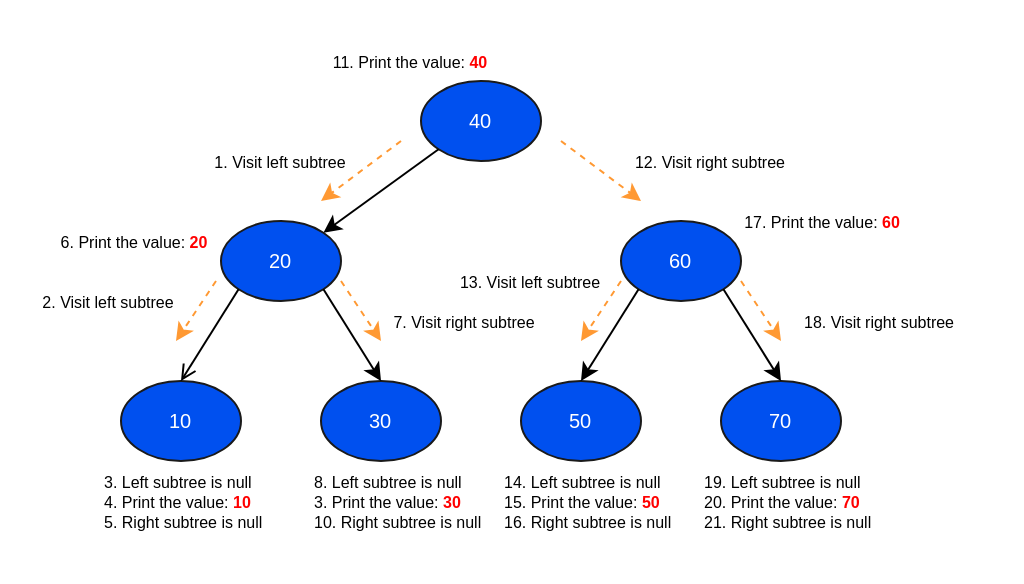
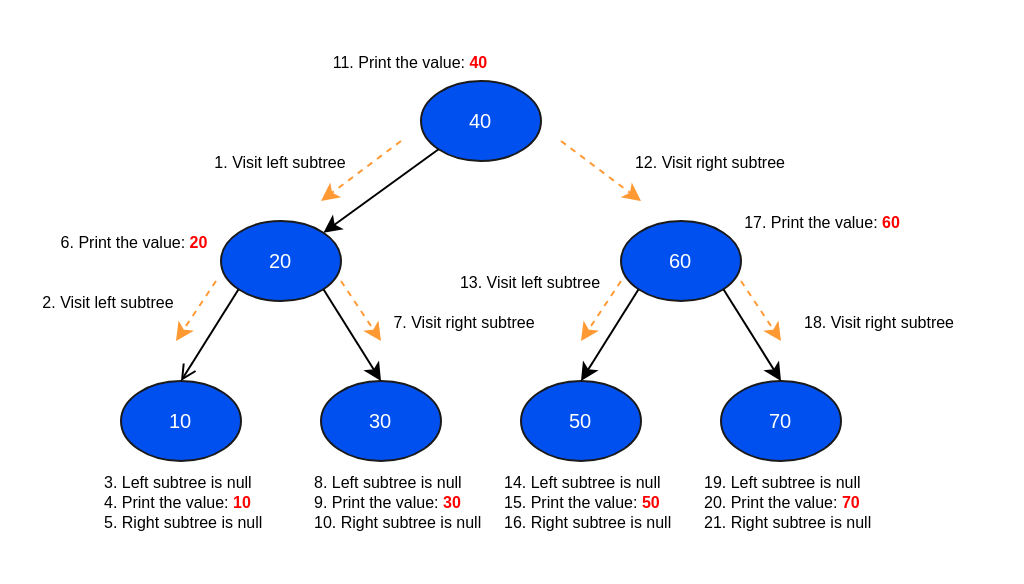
  <mxCell id="0" />
  <mxCell id="1" parent="0" />
  <mxCell id="2" value="&lt;font style=&quot;font-size: 10px;&quot;&gt;40&lt;/font&gt;" style="ellipse;whiteSpace=wrap;html=1;fillColor=#0050ef;strokeColor=#1A1A1A;fontColor=#ffffff;fontSize=10;" vertex="1" parent="1"><mxGeometry x="210" y="40" width="60" height="40" as="geometry" /></mxCell>
  <mxCell id="3" value="&lt;font style=&quot;font-size: 10px;&quot;&gt;60&lt;/font&gt;" style="ellipse;whiteSpace=wrap;html=1;fillColor=#0050ef;strokeColor=#1A1A1A;fontColor=#ffffff;fontSize=10;" vertex="1" parent="1"><mxGeometry x="310" y="110" width="60" height="40" as="geometry" /></mxCell>
  <mxCell id="4" value="&lt;font style=&quot;font-size: 10px;&quot;&gt;20&lt;/font&gt;" style="ellipse;whiteSpace=wrap;html=1;fillColor=#0050ef;strokeColor=#1A1A1A;fontColor=#ffffff;fontSize=10;" vertex="1" parent="1"><mxGeometry x="110" y="110" width="60" height="40" as="geometry" /></mxCell>
  <mxCell id="5" value="" style="endArrow=classic;html=1;entryX=1;entryY=0;entryDx=0;entryDy=0;exitX=0;exitY=1;exitDx=0;exitDy=0;" edge="1" parent="1" source="2" target="4"><mxGeometry width="50" height="50" relative="1" as="geometry"><mxPoint x="311.213" y="84.142" as="sourcePoint" /><mxPoint x="368.787" y="125.858" as="targetPoint" /></mxGeometry></mxCell>
  <mxCell id="6" value="&lt;font style=&quot;font-size: 10px;&quot;&gt;10&lt;/font&gt;" style="ellipse;whiteSpace=wrap;html=1;fillColor=#0050ef;strokeColor=#1A1A1A;fontColor=#ffffff;gradientColor=none;shadow=0;fontSize=10;" vertex="1" parent="1"><mxGeometry x="60" y="190" width="60" height="40" as="geometry" /></mxCell>
  <mxCell id="7" value="&lt;font style=&quot;font-size: 10px;&quot;&gt;30&lt;/font&gt;" style="ellipse;whiteSpace=wrap;html=1;fillColor=#0050ef;strokeColor=#1A1A1A;fontColor=#ffffff;fontSize=10;" vertex="1" parent="1"><mxGeometry x="160" y="190" width="60" height="40" as="geometry" /></mxCell>
  <mxCell id="8" value="&lt;font style=&quot;font-size: 10px;&quot;&gt;50&lt;/font&gt;" style="ellipse;whiteSpace=wrap;html=1;fillColor=#0050ef;strokeColor=#1A1A1A;fontColor=#ffffff;fontSize=10;" vertex="1" parent="1"><mxGeometry x="260" y="190" width="60" height="40" as="geometry" /></mxCell>
  <mxCell id="9" value="&lt;font style=&quot;font-size: 10px;&quot;&gt;70&lt;/font&gt;" style="ellipse;whiteSpace=wrap;html=1;fillColor=#0050ef;strokeColor=#1A1A1A;fontColor=#ffffff;fontSize=10;" vertex="1" parent="1"><mxGeometry x="360" y="190" width="60" height="40" as="geometry" /></mxCell>
  <mxCell id="10" value="" style="endArrow=open;html=1;exitX=0;exitY=1;exitDx=0;exitDy=0;entryX=0.5;entryY=0;entryDx=0;entryDy=0;" edge="1" parent="1" source="4" target="6"><mxGeometry width="50" height="50" relative="1" as="geometry"><mxPoint x="177.577" y="150.002" as="sourcePoint" /><mxPoint x="120" y="192" as="targetPoint" /></mxGeometry></mxCell>
  <mxCell id="11" value="" style="endArrow=classic;html=1;exitX=1;exitY=1;exitDx=0;exitDy=0;entryX=0.5;entryY=0;entryDx=0;entryDy=0;" edge="1" parent="1" source="4" target="7"><mxGeometry width="50" height="50" relative="1" as="geometry"><mxPoint x="168.787" y="154.142" as="sourcePoint" /><mxPoint x="130" y="202" as="targetPoint" /></mxGeometry></mxCell>
  <mxCell id="12" value="" style="endArrow=classic;html=1;exitX=0;exitY=1;exitDx=0;exitDy=0;entryX=0.5;entryY=0;entryDx=0;entryDy=0;" edge="1" parent="1" source="3" target="8"><mxGeometry width="50" height="50" relative="1" as="geometry"><mxPoint x="191.213" y="154.142" as="sourcePoint" /><mxPoint x="230" y="200" as="targetPoint" /></mxGeometry></mxCell>
  <mxCell id="13" value="" style="endArrow=classic;html=1;exitX=1;exitY=1;exitDx=0;exitDy=0;entryX=0.5;entryY=0;entryDx=0;entryDy=0;" edge="1" parent="1" source="3" target="9"><mxGeometry width="50" height="50" relative="1" as="geometry"><mxPoint x="308.787" y="154.142" as="sourcePoint" /><mxPoint x="300" y="200" as="targetPoint" /></mxGeometry></mxCell>
  <mxCell id="14" value="" style="endArrow=classic;html=1;entryX=1;entryY=0;entryDx=0;entryDy=0;dashed=1;fillColor=#f0a30a;strokeColor=#FF9933;" edge="1" parent="1"><mxGeometry width="50" height="50" relative="1" as="geometry"><mxPoint x="200" y="70" as="sourcePoint" /><mxPoint x="160.003" y="99.998" as="targetPoint" /></mxGeometry></mxCell>
  <mxCell id="15" value="" style="endArrow=classic;html=1;dashed=1;fillColor=#f0a30a;strokeColor=#FF9933;" edge="1" parent="1"><mxGeometry width="50" height="50" relative="1" as="geometry"><mxPoint x="280" y="70" as="sourcePoint" /><mxPoint x="320" y="100" as="targetPoint" /></mxGeometry></mxCell>
  <mxCell id="16" value="" style="endArrow=classic;html=1;dashed=1;fillColor=#f0a30a;strokeColor=#FF9933;" edge="1" parent="1"><mxGeometry width="50" height="50" relative="1" as="geometry"><mxPoint x="107.5" y="140" as="sourcePoint" /><mxPoint x="87.5" y="170" as="targetPoint" /></mxGeometry></mxCell>
  <mxCell id="17" value="" style="endArrow=classic;html=1;dashed=1;fillColor=#f0a30a;strokeColor=#FF9933;" edge="1" parent="1"><mxGeometry width="50" height="50" relative="1" as="geometry"><mxPoint x="170" y="140" as="sourcePoint" /><mxPoint x="190" y="170" as="targetPoint" /></mxGeometry></mxCell>
  <mxCell id="18" value="" style="endArrow=classic;html=1;dashed=1;fillColor=#f0a30a;strokeColor=#FF9933;" edge="1" parent="1"><mxGeometry width="50" height="50" relative="1" as="geometry"><mxPoint x="370" y="140" as="sourcePoint" /><mxPoint x="390" y="170" as="targetPoint" /></mxGeometry></mxCell>
  <mxCell id="19" value="" style="endArrow=classic;html=1;dashed=1;fillColor=#f0a30a;strokeColor=#FF9933;" edge="1" parent="1"><mxGeometry width="50" height="50" relative="1" as="geometry"><mxPoint x="310" y="140" as="sourcePoint" /><mxPoint x="290" y="170" as="targetPoint" /></mxGeometry></mxCell>
  <mxCell id="20" value="&lt;font style=&quot;font-size: 8px&quot;&gt;1. &lt;/font&gt;&lt;font style=&quot;font-size: 8px&quot;&gt;Visit left subtree&lt;/font&gt;" style="text;html=1;strokeColor=none;fillColor=none;align=center;verticalAlign=middle;whiteSpace=wrap;rounded=0;shadow=0;fontColor=#000000;" vertex="1" parent="1"><mxGeometry x="106.25" y="70" width="67.5" height="20" as="geometry" /></mxCell>
  <mxCell id="21" value="&lt;font style=&quot;font-size: 8px&quot;&gt;2. &lt;/font&gt;&lt;font style=&quot;font-size: 8px&quot;&gt;Visit left subtree&lt;/font&gt;" style="text;html=1;strokeColor=none;fillColor=none;align=center;verticalAlign=middle;whiteSpace=wrap;rounded=0;shadow=0;fontColor=#000000;" vertex="1" parent="1"><mxGeometry x="20" y="140" width="67.5" height="20" as="geometry" /></mxCell>
  <mxCell id="22" value="&lt;font style=&quot;font-size: 8px&quot;&gt;3. &lt;/font&gt;&lt;font style=&quot;font-size: 8px&quot;&gt;Left subtree is null&lt;/font&gt;" style="text;html=1;strokeColor=none;fillColor=none;align=left;verticalAlign=middle;whiteSpace=wrap;rounded=0;shadow=0;fontColor=#000000;" vertex="1" parent="1"><mxGeometry x="50" y="230" width="80" height="20" as="geometry" /></mxCell>
  <mxCell id="23" value="&lt;font style=&quot;font-size: 8px&quot;&gt;5. &lt;/font&gt;&lt;font style=&quot;font-size: 8px&quot;&gt;Right&lt;/font&gt;&lt;font style=&quot;font-size: 8px&quot;&gt;&amp;nbsp;subtree is null&lt;/font&gt;" style="text;html=1;strokeColor=none;fillColor=none;align=left;verticalAlign=middle;whiteSpace=wrap;rounded=0;shadow=0;fontColor=#000000;" vertex="1" parent="1"><mxGeometry x="50" y="250" width="90" height="20" as="geometry" /></mxCell>
  <mxCell id="24" value="&lt;font style=&quot;font-size: 8px&quot;&gt;4.&amp;nbsp;&lt;/font&gt;&lt;font style=&quot;font-size: 8px&quot;&gt;Print the value: &lt;b&gt;&lt;font color=&quot;#ff0000&quot;&gt;10&lt;/font&gt;&lt;/b&gt;&lt;/font&gt;" style="text;html=1;strokeColor=none;fillColor=none;align=left;verticalAlign=middle;whiteSpace=wrap;rounded=0;shadow=0;fontColor=#000000;" vertex="1" parent="1"><mxGeometry x="50" y="240" width="90" height="20" as="geometry" /></mxCell>
  <mxCell id="25" value="&lt;font style=&quot;font-size: 8px&quot;&gt;7. &lt;/font&gt;&lt;font style=&quot;font-size: 8px&quot;&gt;Visit right subtree&lt;/font&gt;" style="text;html=1;strokeColor=none;fillColor=none;align=center;verticalAlign=middle;whiteSpace=wrap;rounded=0;shadow=0;fontColor=#000000;" vertex="1" parent="1"><mxGeometry x="193.75" y="150" width="76.25" height="20" as="geometry" /></mxCell>
  <mxCell id="26" value="&lt;font style=&quot;font-size: 8px&quot;&gt;6. &lt;/font&gt;&lt;font style=&quot;font-size: 8px&quot;&gt;Print the value: &lt;b&gt;&lt;font color=&quot;#ff0000&quot;&gt;20&lt;/font&gt;&lt;/b&gt;&lt;/font&gt;" style="text;html=1;strokeColor=none;fillColor=none;align=center;verticalAlign=middle;whiteSpace=wrap;rounded=0;shadow=0;fontColor=#000000;" vertex="1" parent="1"><mxGeometry x="23.75" y="110" width="86.25" height="20" as="geometry" /></mxCell>
  <mxCell id="27" value="&lt;font style=&quot;font-size: 8px&quot;&gt;12. &lt;/font&gt;&lt;font style=&quot;font-size: 8px&quot;&gt;Visit right subtree&lt;/font&gt;" style="text;html=1;strokeColor=none;fillColor=none;align=center;verticalAlign=middle;whiteSpace=wrap;rounded=0;shadow=0;fontColor=#000000;" vertex="1" parent="1"><mxGeometry x="310" y="70" width="90" height="20" as="geometry" /></mxCell>
  <mxCell id="28" value="&lt;font style=&quot;font-size: 8px&quot;&gt;13. &lt;/font&gt;&lt;font style=&quot;font-size: 8px&quot;&gt;Visit left subtree&lt;/font&gt;" style="text;html=1;strokeColor=none;fillColor=none;align=center;verticalAlign=middle;whiteSpace=wrap;rounded=0;shadow=0;fontColor=#000000;" vertex="1" parent="1"><mxGeometry x="220" y="130" width="90" height="20" as="geometry" /></mxCell>
  <mxCell id="29" value="&lt;font style=&quot;font-size: 8px&quot;&gt;14. &lt;/font&gt;&lt;font style=&quot;font-size: 8px&quot;&gt;Left subtree is null&lt;/font&gt;" style="text;html=1;strokeColor=none;fillColor=none;align=left;verticalAlign=middle;whiteSpace=wrap;rounded=0;shadow=0;fontColor=#000000;" vertex="1" parent="1"><mxGeometry x="250" y="230" width="90" height="20" as="geometry" /></mxCell>
  <mxCell id="30" value="&lt;font style=&quot;font-size: 8px&quot;&gt;16. &lt;/font&gt;&lt;font style=&quot;font-size: 8px&quot;&gt;Right&lt;/font&gt;&lt;font style=&quot;font-size: 8px&quot;&gt;&amp;nbsp;subtree is null&lt;/font&gt;" style="text;html=1;strokeColor=none;fillColor=none;align=left;verticalAlign=middle;whiteSpace=wrap;rounded=0;shadow=0;fontColor=#000000;" vertex="1" parent="1"><mxGeometry x="250" y="250" width="90" height="20" as="geometry" /></mxCell>
  <mxCell id="31" value="&lt;font style=&quot;font-size: 8px&quot;&gt;15.&amp;nbsp;&lt;/font&gt;&lt;font style=&quot;font-size: 8px&quot;&gt;Print the value: &lt;b&gt;&lt;font color=&quot;#ff0000&quot;&gt;50&lt;/font&gt;&lt;/b&gt;&lt;/font&gt;" style="text;html=1;strokeColor=none;fillColor=none;align=left;verticalAlign=middle;whiteSpace=wrap;rounded=0;shadow=0;fontColor=#000000;" vertex="1" parent="1"><mxGeometry x="250" y="240" width="90" height="20" as="geometry" /></mxCell>
  <mxCell id="32" value="&lt;font style=&quot;font-size: 8px&quot;&gt;19.&amp;nbsp;&lt;/font&gt;&lt;font style=&quot;font-size: 8px&quot;&gt;Left subtree is null&lt;/font&gt;" style="text;html=1;strokeColor=none;fillColor=none;align=left;verticalAlign=middle;whiteSpace=wrap;rounded=0;shadow=0;fontColor=#000000;" vertex="1" parent="1"><mxGeometry x="350" y="230" width="90" height="20" as="geometry" /></mxCell>
  <mxCell id="33" value="&lt;font style=&quot;font-size: 8px&quot;&gt;21. &lt;/font&gt;&lt;font style=&quot;font-size: 8px&quot;&gt;Right&lt;/font&gt;&lt;font style=&quot;font-size: 8px&quot;&gt;&amp;nbsp;subtree is null&lt;/font&gt;" style="text;html=1;strokeColor=none;fillColor=none;align=left;verticalAlign=middle;whiteSpace=wrap;rounded=0;shadow=0;fontColor=#000000;" vertex="1" parent="1"><mxGeometry x="350" y="250" width="90" height="20" as="geometry" /></mxCell>
  <mxCell id="34" value="&lt;font style=&quot;font-size: 8px&quot;&gt;20.&amp;nbsp;&lt;/font&gt;&lt;font style=&quot;font-size: 8px&quot;&gt;Print the value: &lt;b&gt;&lt;font color=&quot;#ff0000&quot;&gt;70&lt;/font&gt;&lt;/b&gt;&lt;/font&gt;" style="text;html=1;strokeColor=none;fillColor=none;align=left;verticalAlign=middle;whiteSpace=wrap;rounded=0;shadow=0;fontColor=#000000;" vertex="1" parent="1"><mxGeometry x="350" y="240" width="90" height="20" as="geometry" /></mxCell>
  <mxCell id="35" value="&lt;font style=&quot;font-size: 8px&quot;&gt;18. &lt;/font&gt;&lt;font style=&quot;font-size: 8px&quot;&gt;Visit right subtree&lt;/font&gt;" style="text;html=1;strokeColor=none;fillColor=none;align=left;verticalAlign=middle;whiteSpace=wrap;rounded=0;shadow=0;fontColor=#000000;" vertex="1" parent="1"><mxGeometry x="400" y="150" width="90" height="20" as="geometry" /></mxCell>
  <mxCell id="36" value="&lt;font style=&quot;font-size: 8px&quot;&gt;11.&amp;nbsp;&lt;/font&gt;&lt;font style=&quot;font-size: 8px&quot;&gt;Print the value: &lt;b&gt;&lt;font color=&quot;#ff0000&quot;&gt;40&lt;/font&gt;&lt;/b&gt;&lt;/font&gt;" style="text;html=1;strokeColor=none;fillColor=none;align=center;verticalAlign=middle;whiteSpace=wrap;rounded=0;shadow=0;fontColor=#000000;" vertex="1" parent="1"><mxGeometry x="160" y="20" width="90" height="20" as="geometry" /></mxCell>
  <mxCell id="37" value="&lt;font style=&quot;font-size: 8px&quot;&gt;17.&amp;nbsp;&lt;/font&gt;&lt;font style=&quot;font-size: 8px&quot;&gt;Print the value: &lt;b&gt;&lt;font color=&quot;#ff0000&quot;&gt;60&lt;/font&gt;&lt;/b&gt;&lt;/font&gt;" style="text;html=1;strokeColor=none;fillColor=none;align=center;verticalAlign=middle;whiteSpace=wrap;rounded=0;shadow=0;fontColor=#000000;" vertex="1" parent="1"><mxGeometry x="366.25" y="100" width="90" height="20" as="geometry" /></mxCell>
  <mxCell id="38" value="&lt;font style=&quot;font-size: 8px&quot;&gt;8. &lt;/font&gt;&lt;font style=&quot;font-size: 8px&quot;&gt;Left subtree is null&lt;/font&gt;" style="text;html=1;strokeColor=none;fillColor=none;align=left;verticalAlign=middle;whiteSpace=wrap;rounded=0;shadow=0;fontColor=#000000;" vertex="1" parent="1"><mxGeometry x="155" y="230" width="85" height="20" as="geometry" /></mxCell>
  <mxCell id="39" value="&lt;font style=&quot;font-size: 8px&quot;&gt;10. &lt;/font&gt;&lt;font style=&quot;font-size: 8px&quot;&gt;Right&lt;/font&gt;&lt;font style=&quot;font-size: 8px&quot;&gt;&amp;nbsp;subtree is null&lt;/font&gt;" style="text;html=1;strokeColor=none;fillColor=none;align=left;verticalAlign=middle;whiteSpace=wrap;rounded=0;shadow=0;fontColor=#000000;" vertex="1" parent="1"><mxGeometry x="155" y="250" width="90" height="20" as="geometry" /></mxCell>
- <mxCell id="40" value="&lt;font style=&quot;font-size: 8px&quot;&gt;3.&amp;nbsp;&lt;/font&gt;&lt;font style=&quot;font-size: 8px&quot;&gt;Print the value: &lt;b&gt;&lt;font color=&quot;#ff0000&quot;&gt;30&lt;/font&gt;&lt;/b&gt;&lt;/font&gt;" style="text;html=1;strokeColor=none;fillColor=none;align=left;verticalAlign=middle;whiteSpace=wrap;rounded=0;shadow=0;fontColor=#000000;" vertex="1" parent="1"><mxGeometry x="155" y="240" width="90" height="20" as="geometry" /></mxCell>
+ <mxCell id="40" value="&lt;font style=&quot;font-size: 8px&quot;&gt;9.&amp;nbsp;&lt;/font&gt;&lt;font style=&quot;font-size: 8px&quot;&gt;Print the value: &lt;b&gt;&lt;font color=&quot;#ff0000&quot;&gt;30&lt;/font&gt;&lt;/b&gt;&lt;/font&gt;" style="text;html=1;strokeColor=none;fillColor=none;align=left;verticalAlign=middle;whiteSpace=wrap;rounded=0;shadow=0;fontColor=#000000;" vertex="1" parent="1"><mxGeometry x="155" y="240" width="90" height="20" as="geometry" /></mxCell>
